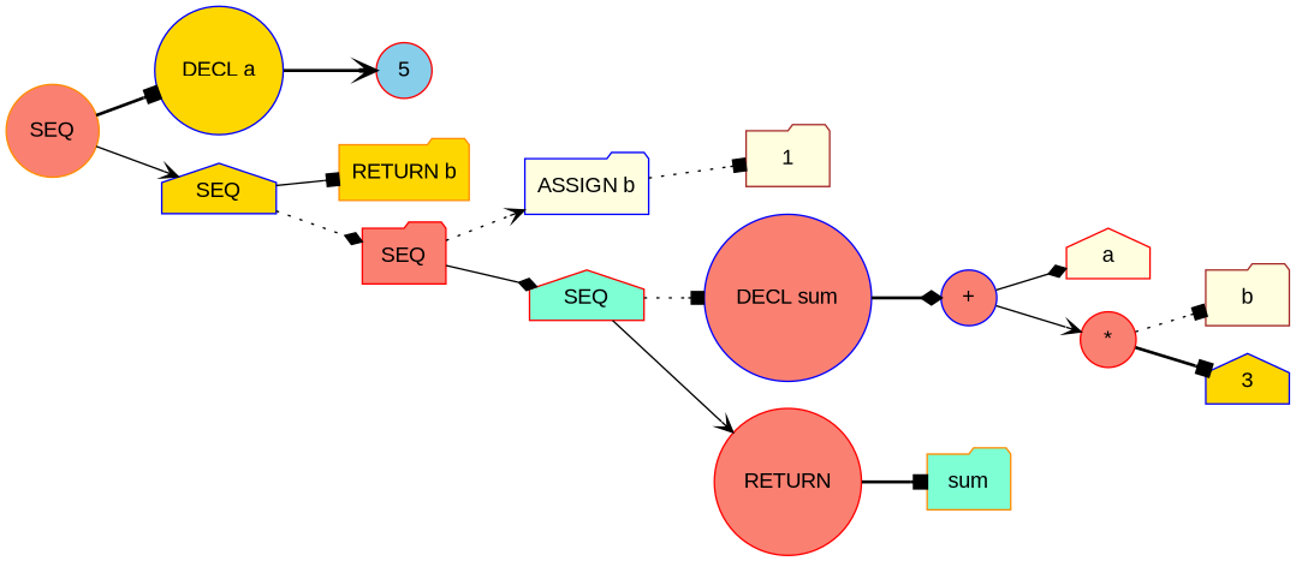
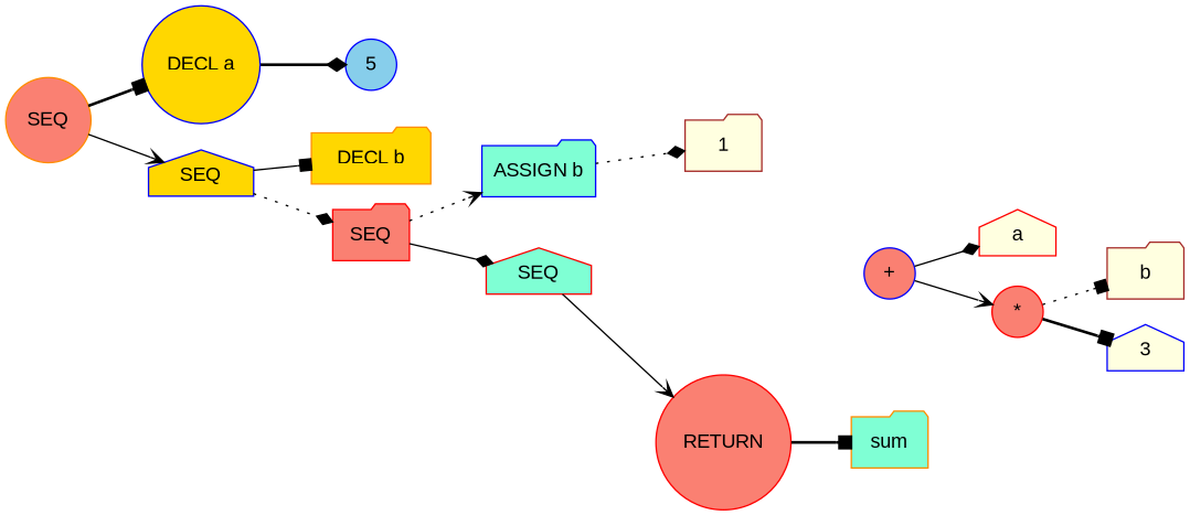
  digraph {
    rankdir=LR
    node [color=blue fillcolor=salmon fontname=Arial shape=circle style=filled]
    edge [arrowhead=box style=solid]
    n1 [color=darkorange label=SEQ]
    n2 [fillcolor=gold label="DECL a"]
    n3 [fillcolor=gold label=SEQ shape=house]
-   n4 [color=red fillcolor=skyblue label=5]
-   n5 [color=darkorange fillcolor=gold label="RETURN b" shape=folder]
+   n4 [fillcolor=skyblue label=5]
+   n5 [color=darkorange fillcolor=gold label="DECL b" shape=folder]
    n6 [color=red label=SEQ shape=folder]
-   n7 [fillcolor=lightyellow label="ASSIGN b" shape=folder]
+   n7 [fillcolor=aquamarine label="ASSIGN b" shape=folder]
    n8 [color=red fillcolor=aquamarine label=SEQ shape=house]
    n9 [color=brown fillcolor=lightyellow label=1 shape=folder]
-   n10 [label="DECL sum"]
    n11 [color=red label=RETURN]
    n12 [label="+"]
    n13 [color=darkorange fillcolor=aquamarine label=sum shape=folder]
    n14 [color=red fillcolor=lightyellow label=a shape=house]
    n15 [color=red label="*"]
    n16 [color=brown fillcolor=lightyellow label=b shape=folder]
-   n17 [fillcolor=gold label=3 shape=house]
+   n17 [fillcolor=lightyellow label=3 shape=house]
    n1 -> n2 [style=bold]
    n1 -> n3 [arrowhead=vee]
-   n2 -> n4 [arrowhead=vee style=bold]
+   n2 -> n4 [arrowhead=diamond style=bold]
    n3 -> n5
    n3 -> n6 [arrowhead=diamond style=dotted]
    n6 -> n7 [arrowhead=vee style=dotted]
    n6 -> n8 [arrowhead=diamond]
-   n7 -> n9 [style=dotted]
-   n8 -> n10 [style=dotted]
+   n7 -> n9 [arrowhead=diamond style=dotted]
    n8 -> n11 [arrowhead=vee]
-   n10 -> n12 [arrowhead=diamond style=bold]
    n11 -> n13 [style=bold]
    n12 -> n14 [arrowhead=diamond]
    n12 -> n15 [arrowhead=vee]
    n15 -> n16 [style=dotted]
    n15 -> n17 [style=bold]
  }
